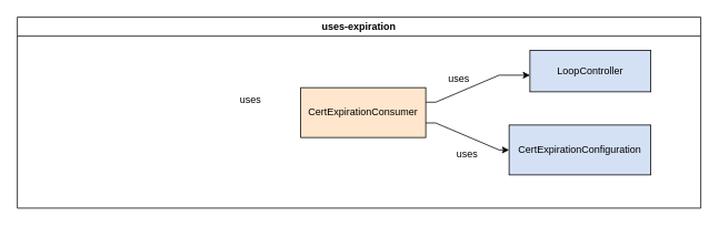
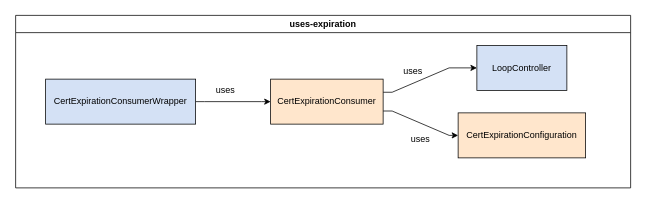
  <mxCell id="0" />
  <mxCell id="1" parent="0" />
  <mxCell id="2" value="uses-expiration" style="swimlane;whiteSpace=wrap;html=1;container=0;" vertex="1" parent="1"><mxGeometry x="20" y="20" width="820" height="230" as="geometry" /></mxCell>
  <mxCell id="3" value="uses" style="text;html=1;align=center;verticalAlign=middle;whiteSpace=wrap;rounded=0;container=0;" vertex="1" parent="2"><mxGeometry x="250" y="85" width="60" height="30" as="geometry" /></mxCell>
  <mxCell id="4" value="uses" style="text;html=1;align=center;verticalAlign=middle;whiteSpace=wrap;rounded=0;container=0;" vertex="1" parent="2"><mxGeometry x="500" y="60" width="60" height="30" as="geometry" /></mxCell>
  <mxCell id="5" value="uses" style="text;html=1;align=center;verticalAlign=middle;whiteSpace=wrap;rounded=0;container=0;" vertex="1" parent="2"><mxGeometry x="510" y="150" width="60" height="30" as="geometry" /></mxCell>
- <mxCell id="6" value="LoopController" style="rounded=0;whiteSpace=wrap;html=1;fillColor=#D4E1F5;container=0;" vertex="1" parent="1"><mxGeometry x="635" y="60" width="145" height="50" as="geometry" /></mxCell>
- <mxCell id="7" value="CertExpirationConfiguration" style="rounded=0;whiteSpace=wrap;html=1;fillColor=#D4E1F5;container=0;" vertex="1" parent="1"><mxGeometry x="610" y="150" width="170" height="60" as="geometry" /></mxCell>
+ <mxCell id="6" value="LoopController" style="rounded=0;whiteSpace=wrap;html=1;fillColor=#D4E1F5;container=0;" vertex="1" parent="1"><mxGeometry x="635" y="60" width="120" height="60" as="geometry" /></mxCell>
+ <mxCell id="7" value="CertExpirationConfiguration" style="rounded=0;whiteSpace=wrap;html=1;fillColor=#ffe6cc;container=0;" vertex="1" parent="1"><mxGeometry x="610" y="150" width="170" height="60" as="geometry" /></mxCell>
+ <mxCell id="8" style="edgeStyle=orthogonalEdgeStyle;rounded=0;orthogonalLoop=1;jettySize=auto;html=1;noEdgeStyle=1;orthogonal=1;" edge="1" parent="1" source="9" target="12"><mxGeometry relative="1" as="geometry"><Array as="points"><mxPoint x="272" y="135" /><mxPoint x="348" y="135" /></Array></mxGeometry></mxCell>
+ <mxCell id="9" value="CertExpirationConsumerWrapper" style="rounded=0;whiteSpace=wrap;html=1;fillColor=#D4E1F5;container=0;" vertex="1" parent="1"><mxGeometry y="105" width="200" height="60" as="geometry" x="60" /></mxCell>
  <mxCell id="10" style="edgeStyle=orthogonalEdgeStyle;rounded=0;orthogonalLoop=1;jettySize=auto;html=1;noEdgeStyle=1;orthogonal=1;" edge="1" parent="1" source="12" target="6"><mxGeometry relative="1" as="geometry"><Array as="points"><mxPoint x="522" y="122.5" /><mxPoint x="598" y="90" /></Array></mxGeometry></mxCell>
  <mxCell id="11" style="edgeStyle=orthogonalEdgeStyle;rounded=0;orthogonalLoop=1;jettySize=auto;html=1;noEdgeStyle=1;orthogonal=1;" edge="1" parent="1" source="12" target="7"><mxGeometry relative="1" as="geometry"><Array as="points"><mxPoint x="522" y="147.5" /><mxPoint x="598" y="180" /></Array></mxGeometry></mxCell>
  <mxCell id="12" value="CertExpirationConsumer" style="rounded=0;whiteSpace=wrap;html=1;fillColor=#ffe6cc;container=0;" vertex="1" parent="1"><mxGeometry x="360" y="105" width="150" height="60" as="geometry" /></mxCell>
